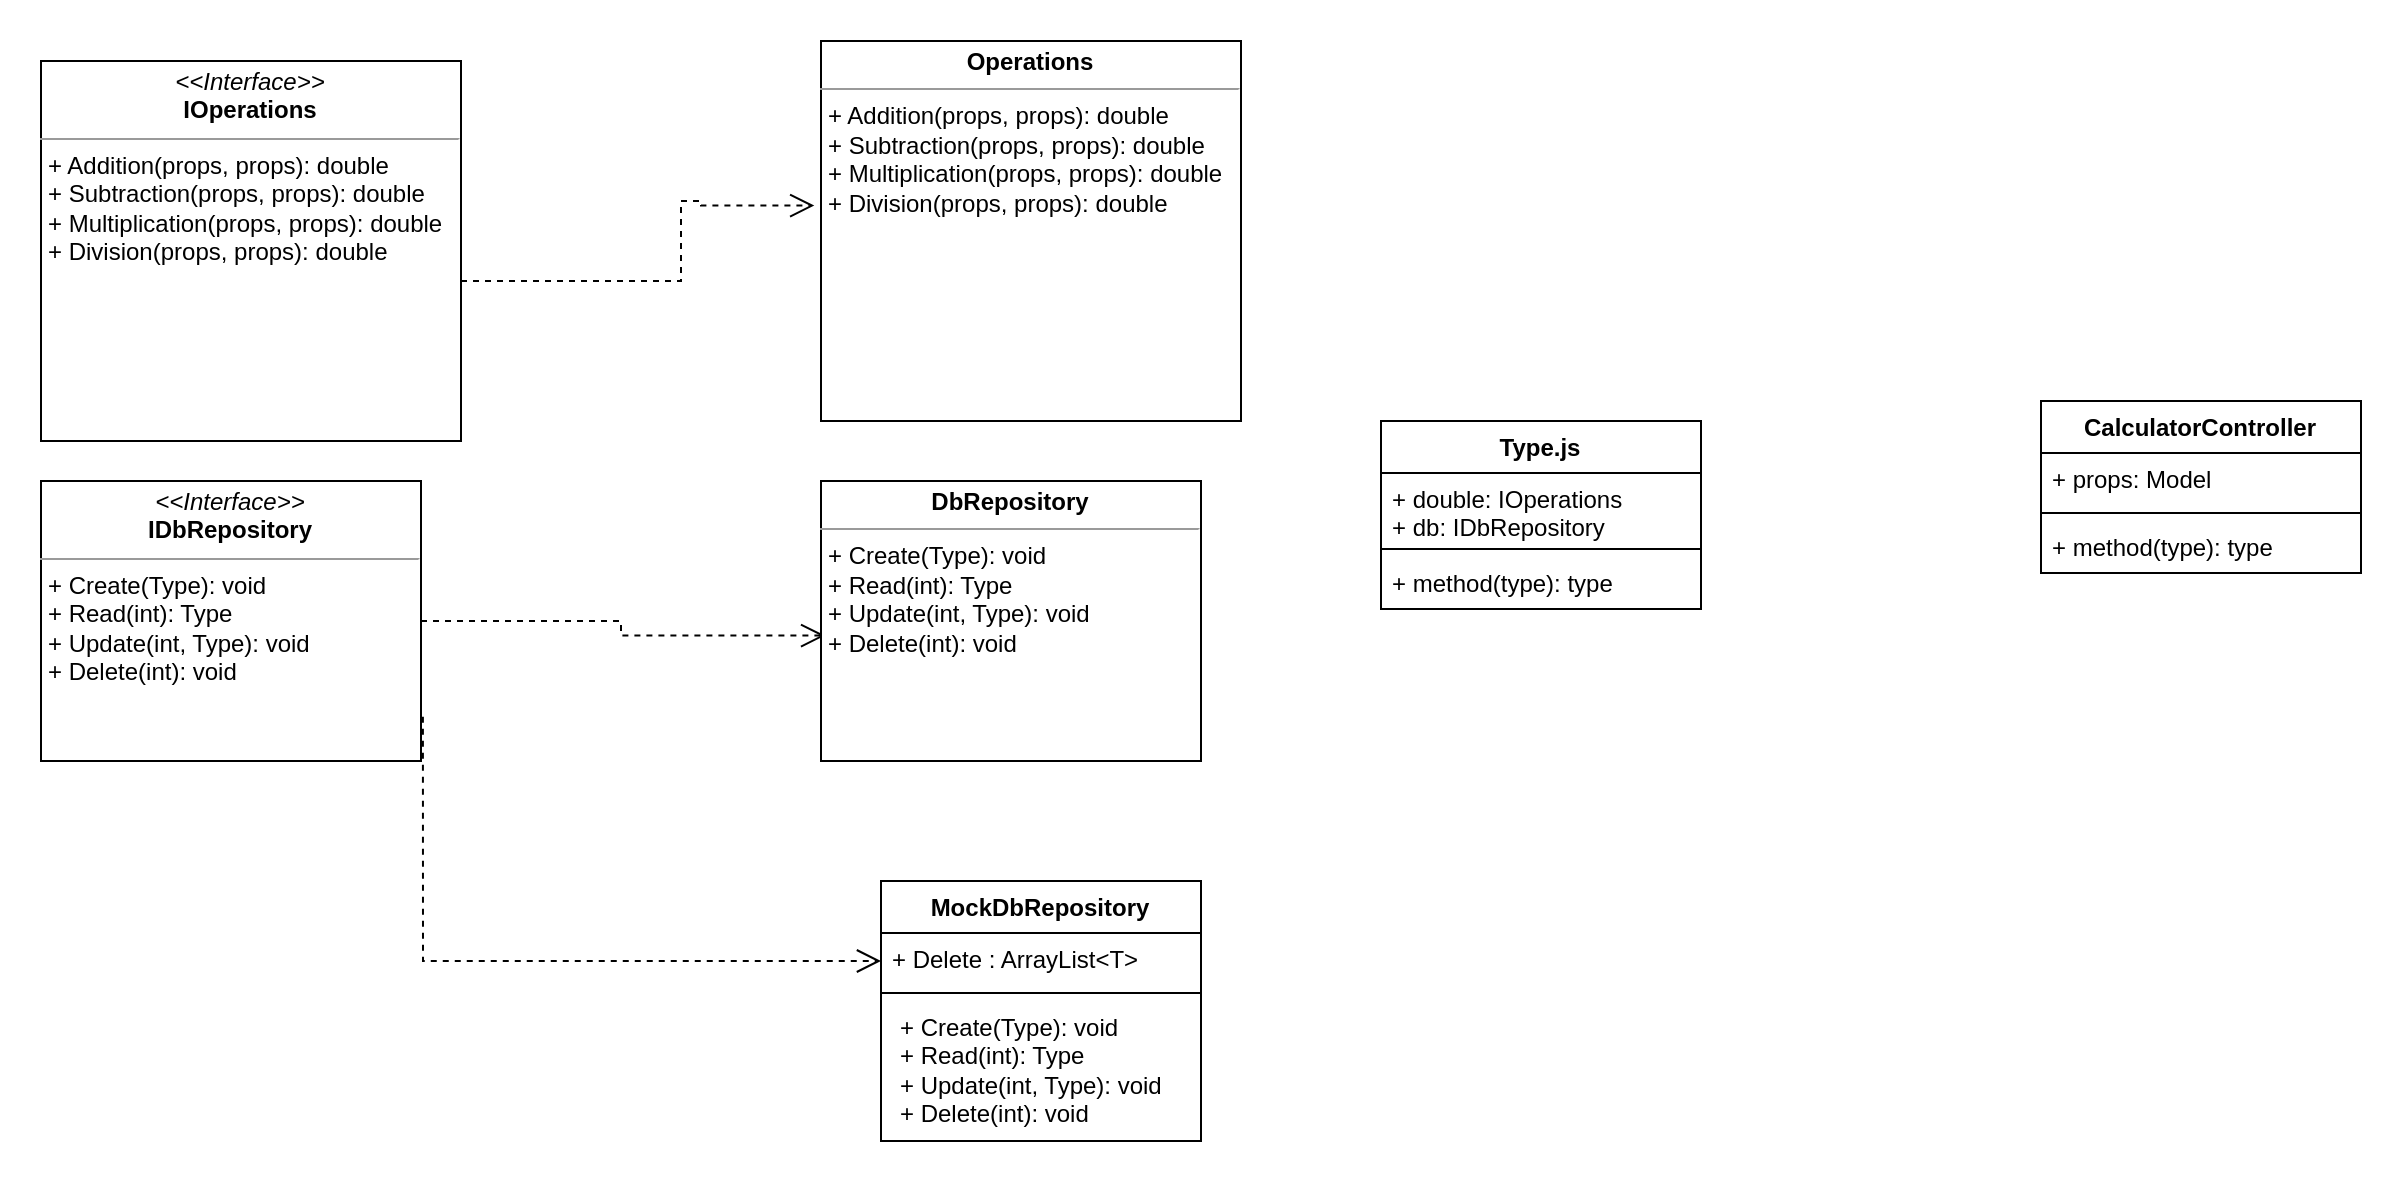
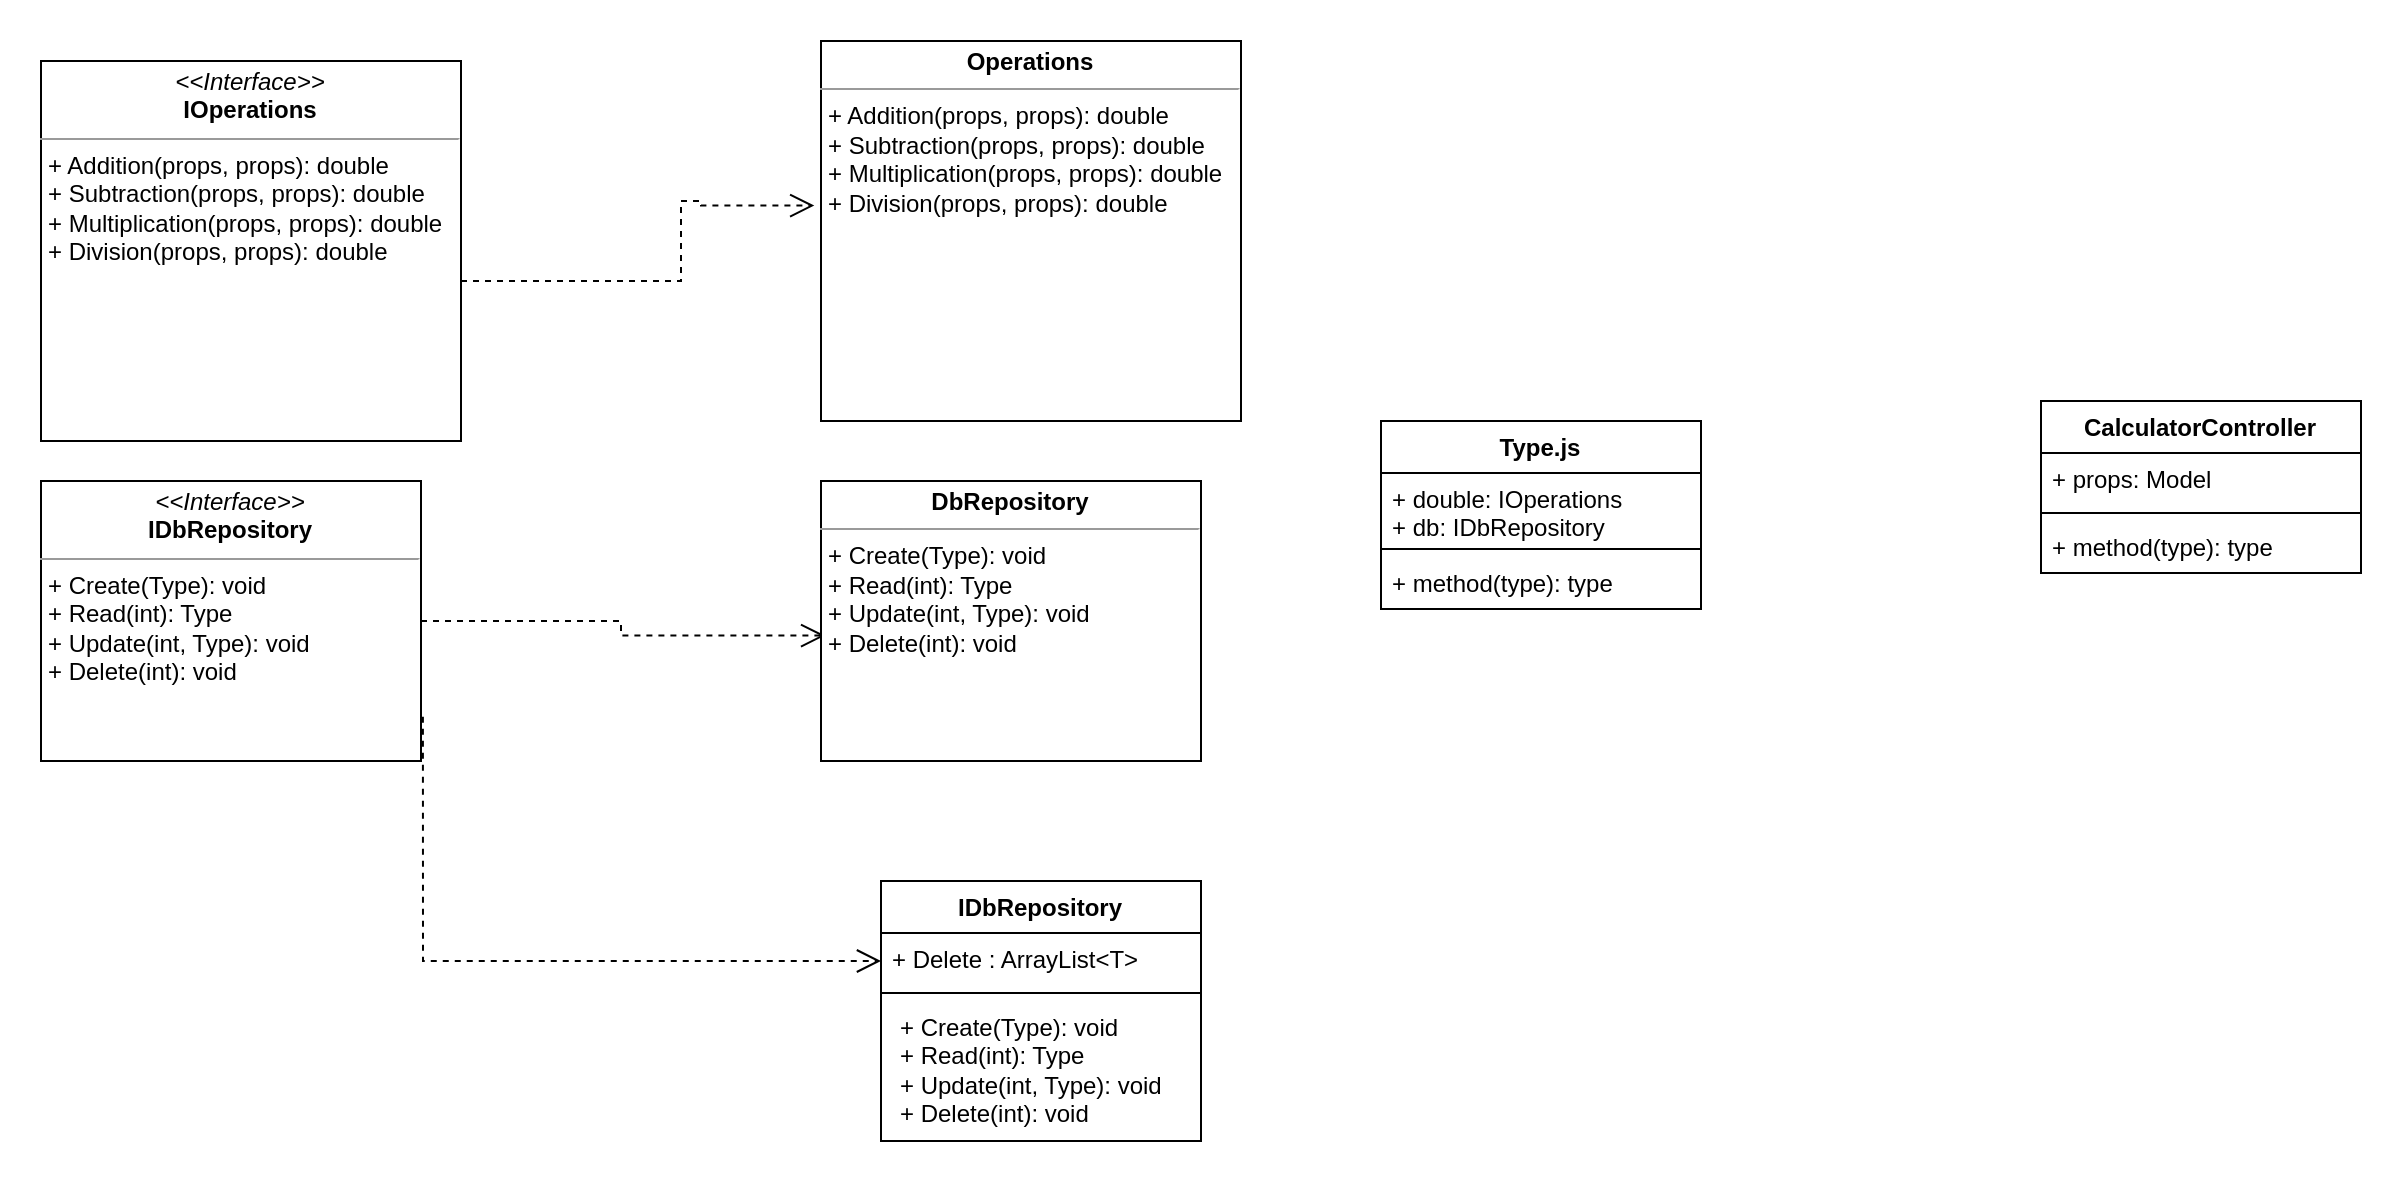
  <mxCell id="0" />
  <mxCell id="1" parent="0" />
  <mxCell id="2" style="edgeStyle=orthogonalEdgeStyle;rounded=0;html=1;dashed=1;labelBackgroundColor=none;startFill=0;endArrow=open;endFill=0;endSize=10;fontFamily=Verdana;fontSize=10;entryX=-0.016;entryY=0.433;entryDx=0;entryDy=0;entryPerimeter=0;" parent="1" source="3" target="6" edge="1"><mxGeometry relative="1" as="geometry"><Array as="points"><mxPoint x="340" y="140" /><mxPoint x="340" y="100" /><mxPoint x="350" y="100" /><mxPoint x="350" y="102" /></Array><mxPoint x="420" y="100" as="targetPoint" /></mxGeometry></mxCell>
  <mxCell id="3" value="&lt;p style=&quot;margin:0px;margin-top:4px;text-align:center;&quot;&gt;&lt;i&gt;&amp;lt;&amp;lt;Interface&amp;gt;&amp;gt;&lt;/i&gt;&lt;br&gt;&lt;b&gt;IOperations&lt;/b&gt;&lt;/p&gt;&lt;hr size=&quot;1&quot;&gt;&lt;p style=&quot;margin:0px;margin-left:4px;&quot;&gt;+ Addition(props, props): double&lt;br&gt;+ Subtraction(props, props): double&lt;/p&gt;&lt;p style=&quot;margin:0px;margin-left:4px;&quot;&gt;+ Multiplication(props, props): double&lt;/p&gt;&lt;p style=&quot;margin:0px;margin-left:4px;&quot;&gt;+ Division(props, props): double&lt;/p&gt;" style="verticalAlign=top;align=left;overflow=fill;fontSize=12;fontFamily=Helvetica;html=1;rounded=0;shadow=0;comic=0;labelBackgroundColor=none;strokeWidth=1" parent="1" vertex="1"><mxGeometry x="20" y="30" width="210" height="190" as="geometry" /></mxCell>
  <mxCell id="4" style="edgeStyle=orthogonalEdgeStyle;rounded=0;html=1;dashed=1;labelBackgroundColor=none;startFill=0;endArrow=open;endFill=0;endSize=10;fontFamily=Verdana;fontSize=10;entryX=0.011;entryY=0.552;entryDx=0;entryDy=0;entryPerimeter=0;" parent="1" source="5" target="7" edge="1"><mxGeometry relative="1" as="geometry"><mxPoint x="350" y="320" as="targetPoint" /></mxGeometry></mxCell>
  <mxCell id="5" value="&lt;p style=&quot;margin:0px;margin-top:4px;text-align:center;&quot;&gt;&lt;i&gt;&amp;lt;&amp;lt;Interface&amp;gt;&amp;gt;&lt;/i&gt;&lt;br&gt;&lt;b&gt;IDbRepository&lt;/b&gt;&lt;/p&gt;&lt;hr size=&quot;1&quot;&gt;&lt;p style=&quot;margin:0px;margin-left:4px;&quot;&gt;+ Create(Type): void&lt;br&gt;+ Read(int): Type&lt;/p&gt;&lt;p style=&quot;margin:0px;margin-left:4px;&quot;&gt;+ Update(int, Type): void&lt;/p&gt;&lt;p style=&quot;margin:0px;margin-left:4px;&quot;&gt;+ Delete(int): void&lt;/p&gt;" style="verticalAlign=top;align=left;overflow=fill;fontSize=12;fontFamily=Helvetica;html=1;rounded=0;shadow=0;comic=0;labelBackgroundColor=none;strokeWidth=1" parent="1" vertex="1"><mxGeometry x="20" y="240" width="190" height="140" as="geometry" /></mxCell>
  <mxCell id="6" value="&lt;p style=&quot;margin:0px;margin-top:4px;text-align:center;&quot;&gt;&lt;b&gt;Operations&lt;/b&gt;&lt;/p&gt;&lt;hr size=&quot;1&quot;&gt;&lt;p style=&quot;margin:0px;margin-left:4px;&quot;&gt;+ Addition(props, props): double&lt;br&gt;+ Subtraction(props, props): double&lt;/p&gt;&lt;p style=&quot;margin:0px;margin-left:4px;&quot;&gt;+ Multiplication(props, props): double&lt;/p&gt;&lt;p style=&quot;margin:0px;margin-left:4px;&quot;&gt;+ Division(props, props): double&lt;/p&gt;" style="verticalAlign=top;align=left;overflow=fill;fontSize=12;fontFamily=Helvetica;html=1;rounded=0;shadow=0;comic=0;labelBackgroundColor=none;strokeWidth=1" vertex="1" parent="1"><mxGeometry x="410" y="20" width="210" height="190" as="geometry" /></mxCell>
  <mxCell id="7" value="&lt;p style=&quot;margin:0px;margin-top:4px;text-align:center;&quot;&gt;&lt;b&gt;DbRepository&lt;/b&gt;&lt;/p&gt;&lt;hr size=&quot;1&quot;&gt;&lt;p style=&quot;margin:0px;margin-left:4px;&quot;&gt;+ Create(Type): void&lt;br&gt;+ Read(int): Type&lt;/p&gt;&lt;p style=&quot;margin:0px;margin-left:4px;&quot;&gt;+ Update(int, Type): void&lt;/p&gt;&lt;p style=&quot;margin:0px;margin-left:4px;&quot;&gt;+ Delete(int): void&lt;/p&gt;" style="verticalAlign=top;align=left;overflow=fill;fontSize=12;fontFamily=Helvetica;html=1;rounded=0;shadow=0;comic=0;labelBackgroundColor=none;strokeWidth=1" vertex="1" parent="1"><mxGeometry x="410" y="240" width="190" height="140" as="geometry" /></mxCell>
  <mxCell id="8" style="edgeStyle=orthogonalEdgeStyle;rounded=0;html=1;dashed=1;labelBackgroundColor=none;startFill=0;endArrow=open;endFill=0;endSize=10;fontFamily=Verdana;fontSize=10;exitX=1.005;exitY=0.842;exitDx=0;exitDy=0;exitPerimeter=0;" edge="1" parent="1" source="5" target="9"><mxGeometry relative="1" as="geometry"><mxPoint x="220" y="363" as="sourcePoint" /><mxPoint x="410" y="480.029" as="targetPoint" /><Array as="points"><mxPoint x="211" y="480" /></Array></mxGeometry></mxCell>
- <mxCell id="9" value="MockDbRepository" style="swimlane;fontStyle=1;align=center;verticalAlign=top;childLayout=stackLayout;horizontal=1;startSize=26;horizontalStack=0;resizeParent=1;resizeParentMax=0;resizeLast=0;collapsible=1;marginBottom=0;whiteSpace=wrap;html=1;" vertex="1" parent="1"><mxGeometry x="440" y="440" width="160" height="130" as="geometry" /></mxCell>
+ <mxCell id="9" value="IDbRepository" style="swimlane;fontStyle=1;align=center;verticalAlign=top;childLayout=stackLayout;horizontal=1;startSize=26;horizontalStack=0;resizeParent=1;resizeParentMax=0;resizeLast=0;collapsible=1;marginBottom=0;whiteSpace=wrap;html=1;" vertex="1" parent="1"><mxGeometry x="440" y="440" width="160" height="130" as="geometry" /></mxCell>
  <mxCell id="10" value="+ Delete : ArrayList&amp;lt;T&amp;gt;" style="text;strokeColor=none;fillColor=none;align=left;verticalAlign=top;spacingLeft=4;spacingRight=4;overflow=hidden;rotatable=0;points=[[0,0.5],[1,0.5]];portConstraint=eastwest;whiteSpace=wrap;html=1;" vertex="1" parent="9"><mxGeometry y="26" width="160" height="26" as="geometry" /></mxCell>
  <mxCell id="11" value="" style="line;strokeWidth=1;fillColor=none;align=left;verticalAlign=middle;spacingTop=-1;spacingLeft=3;spacingRight=3;rotatable=0;labelPosition=right;points=[];portConstraint=eastwest;strokeColor=inherit;" vertex="1" parent="9"><mxGeometry y="52" width="160" height="8" as="geometry" /></mxCell>
  <mxCell id="12" value="&lt;p style=&quot;border-color: var(--border-color); margin: 0px 0px 0px 4px;&quot;&gt;+ Create(Type): void&lt;br style=&quot;border-color: var(--border-color);&quot;&gt;+ Read(int): Type&lt;/p&gt;&lt;p style=&quot;border-color: var(--border-color); margin: 0px 0px 0px 4px;&quot;&gt;+ Update(int, Type): void&lt;/p&gt;&lt;p style=&quot;border-color: var(--border-color); margin: 0px 0px 0px 4px;&quot;&gt;+ Delete(int): void&lt;/p&gt;" style="text;strokeColor=none;fillColor=none;align=left;verticalAlign=top;spacingLeft=4;spacingRight=4;overflow=hidden;rotatable=0;points=[[0,0.5],[1,0.5]];portConstraint=eastwest;whiteSpace=wrap;html=1;" vertex="1" parent="9"><mxGeometry y="60" width="160" height="70" as="geometry" /></mxCell>
  <mxCell id="13" value="Type.js" style="swimlane;fontStyle=1;align=center;verticalAlign=top;childLayout=stackLayout;horizontal=1;startSize=26;horizontalStack=0;resizeParent=1;resizeParentMax=0;resizeLast=0;collapsible=1;marginBottom=0;whiteSpace=wrap;html=1;" vertex="1" parent="1"><mxGeometry x="690" y="210" width="160" height="94" as="geometry" /></mxCell>
  <mxCell id="14" value="+ double: IOperations&lt;br&gt;+ db: IDbRepository" style="text;strokeColor=none;fillColor=none;align=left;verticalAlign=top;spacingLeft=4;spacingRight=4;overflow=hidden;rotatable=0;points=[[0,0.5],[1,0.5]];portConstraint=eastwest;whiteSpace=wrap;html=1;" vertex="1" parent="13"><mxGeometry y="26" width="160" height="34" as="geometry" /></mxCell>
  <mxCell id="15" value="" style="line;strokeWidth=1;fillColor=none;align=left;verticalAlign=middle;spacingTop=-1;spacingLeft=3;spacingRight=3;rotatable=0;labelPosition=right;points=[];portConstraint=eastwest;strokeColor=inherit;" vertex="1" parent="13"><mxGeometry y="60" width="160" height="8" as="geometry" /></mxCell>
  <mxCell id="16" value="+ method(type): type" style="text;strokeColor=none;fillColor=none;align=left;verticalAlign=top;spacingLeft=4;spacingRight=4;overflow=hidden;rotatable=0;points=[[0,0.5],[1,0.5]];portConstraint=eastwest;whiteSpace=wrap;html=1;" vertex="1" parent="13"><mxGeometry y="68" width="160" height="26" as="geometry" /></mxCell>
  <mxCell id="17" value="CalculatorController" style="swimlane;fontStyle=1;align=center;verticalAlign=top;childLayout=stackLayout;horizontal=1;startSize=26;horizontalStack=0;resizeParent=1;resizeParentMax=0;resizeLast=0;collapsible=1;marginBottom=0;whiteSpace=wrap;html=1;" vertex="1" parent="1"><mxGeometry x="1020" y="200" width="160" height="86" as="geometry" /></mxCell>
  <mxCell id="18" value="+ props: Model" style="text;strokeColor=none;fillColor=none;align=left;verticalAlign=top;spacingLeft=4;spacingRight=4;overflow=hidden;rotatable=0;points=[[0,0.5],[1,0.5]];portConstraint=eastwest;whiteSpace=wrap;html=1;" vertex="1" parent="17"><mxGeometry y="26" width="160" height="26" as="geometry" /></mxCell>
  <mxCell id="19" value="" style="line;strokeWidth=1;fillColor=none;align=left;verticalAlign=middle;spacingTop=-1;spacingLeft=3;spacingRight=3;rotatable=0;labelPosition=right;points=[];portConstraint=eastwest;strokeColor=inherit;" vertex="1" parent="17"><mxGeometry y="52" width="160" height="8" as="geometry" /></mxCell>
  <mxCell id="20" value="+ method(type): type" style="text;strokeColor=none;fillColor=none;align=left;verticalAlign=top;spacingLeft=4;spacingRight=4;overflow=hidden;rotatable=0;points=[[0,0.5],[1,0.5]];portConstraint=eastwest;whiteSpace=wrap;html=1;" vertex="1" parent="17"><mxGeometry y="60" width="160" height="26" as="geometry" /></mxCell>
